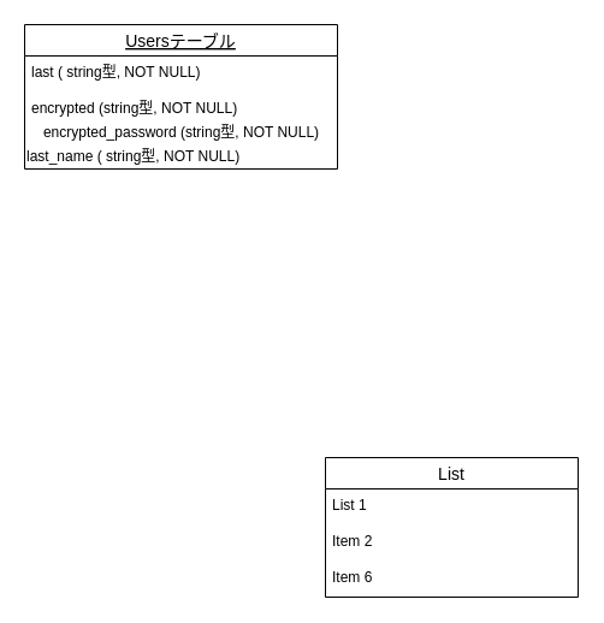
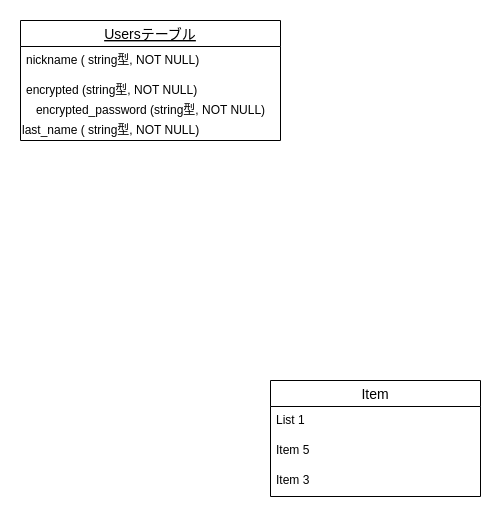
  <mxCell id="0" />
  <mxCell id="1" parent="0" />
  <mxCell id="2" value="Usersテーブル" style="swimlane;fontStyle=4;childLayout=stackLayout;horizontal=1;startSize=26;horizontalStack=0;resizeParent=1;resizeParentMax=0;resizeLast=0;collapsible=1;marginBottom=0;align=center;fontSize=14;swimlaneLine=1;sketch=0;" parent="1" vertex="1"><mxGeometry x="20" y="20" width="260" height="120" as="geometry" /></mxCell>
- <mxCell id="3" value="last ( string型, NOT NULL)" style="text;strokeColor=none;fillColor=none;spacingLeft=4;spacingRight=4;overflow=hidden;rotatable=0;points=[[0,0.5],[1,0.5]];portConstraint=eastwest;fontSize=12;" parent="2" vertex="1"><mxGeometry y="26" width="260" height="30" as="geometry" /></mxCell>
+ <mxCell id="3" value="nickname ( string型, NOT NULL)" style="text;strokeColor=none;fillColor=none;spacingLeft=4;spacingRight=4;overflow=hidden;rotatable=0;points=[[0,0.5],[1,0.5]];portConstraint=eastwest;fontSize=12;" parent="2" vertex="1"><mxGeometry y="26" width="260" height="30" as="geometry" /></mxCell>
  <mxCell id="4" value="encrypted (string型, NOT NULL)" style="text;strokeColor=none;fillColor=none;spacingLeft=4;spacingRight=4;overflow=hidden;rotatable=0;points=[[0,0.5],[1,0.5]];portConstraint=eastwest;fontSize=12;" parent="2" vertex="1"><mxGeometry y="56" width="260" height="24" as="geometry" /></mxCell>
  <mxCell id="5" value="&lt;div style=&quot;text-align: left&quot;&gt;&lt;span&gt;encrypted_password (string型, NOT NULL)&lt;/span&gt;&lt;br&gt;&lt;/div&gt;" style="text;html=1;align=center;verticalAlign=middle;resizable=0;points=[];autosize=1;strokeColor=none;fillColor=none;horizontal=1;labelPosition=center;verticalLabelPosition=middle;" vertex="1" parent="2"><mxGeometry y="80" width="260" height="20" as="geometry" /></mxCell>
  <mxCell id="6" value="last_name ( string型, NOT NULL)" style="text;html=1;align=left;verticalAlign=middle;resizable=0;points=[];autosize=1;strokeColor=none;fillColor=none;" vertex="1" parent="2"><mxGeometry y="100" width="260" height="20" as="geometry" /></mxCell>
- <mxCell id="7" value="List" style="swimlane;fontStyle=0;childLayout=stackLayout;horizontal=1;startSize=26;horizontalStack=0;resizeParent=1;resizeParentMax=0;resizeLast=0;collapsible=1;marginBottom=0;align=center;fontSize=14;" parent="1" vertex="1"><mxGeometry x="270" y="380" width="210" height="116" as="geometry" /></mxCell>
+ <mxCell id="7" value="Item" style="swimlane;fontStyle=0;childLayout=stackLayout;horizontal=1;startSize=26;horizontalStack=0;resizeParent=1;resizeParentMax=0;resizeLast=0;collapsible=1;marginBottom=0;align=center;fontSize=14;" parent="1" vertex="1"><mxGeometry x="270" y="380" width="210" height="116" as="geometry" /></mxCell>
  <mxCell id="8" value="List 1" style="text;strokeColor=none;fillColor=none;spacingLeft=4;spacingRight=4;overflow=hidden;rotatable=0;points=[[0,0.5],[1,0.5]];portConstraint=eastwest;fontSize=12;" parent="7" vertex="1"><mxGeometry y="26" width="210" height="30" as="geometry" /></mxCell>
- <mxCell id="9" value="Item 2" style="text;strokeColor=none;fillColor=none;spacingLeft=4;spacingRight=4;overflow=hidden;rotatable=0;points=[[0,0.5],[1,0.5]];portConstraint=eastwest;fontSize=12;" parent="7" vertex="1"><mxGeometry y="56" width="210" height="30" as="geometry" /></mxCell>
- <mxCell id="10" value="Item 6" style="text;strokeColor=none;fillColor=none;spacingLeft=4;spacingRight=4;overflow=hidden;rotatable=0;points=[[0,0.5],[1,0.5]];portConstraint=eastwest;fontSize=12;" parent="7" vertex="1"><mxGeometry y="86" width="210" height="30" as="geometry" /></mxCell>
+ <mxCell id="9" value="Item 5" style="text;strokeColor=none;fillColor=none;spacingLeft=4;spacingRight=4;overflow=hidden;rotatable=0;points=[[0,0.5],[1,0.5]];portConstraint=eastwest;fontSize=12;" parent="7" vertex="1"><mxGeometry y="56" width="210" height="30" as="geometry" /></mxCell>
+ <mxCell id="10" value="Item 3" style="text;strokeColor=none;fillColor=none;spacingLeft=4;spacingRight=4;overflow=hidden;rotatable=0;points=[[0,0.5],[1,0.5]];portConstraint=eastwest;fontSize=12;" parent="7" vertex="1"><mxGeometry y="86" width="210" height="30" as="geometry" /></mxCell>
